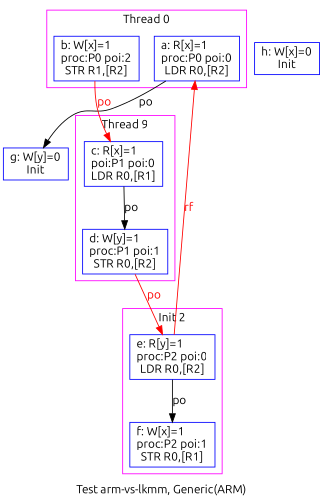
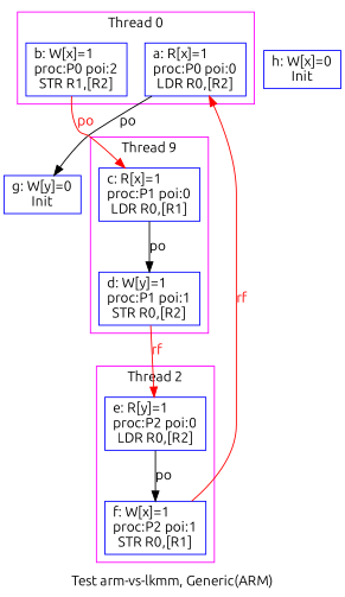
  digraph {
    fontname=Ubuntu
    label="Test arm-vs-lkmm, Generic(ARM)"
    node [color=blue fontname=Ubuntu shape=box]
    edge [color=black fontcolor=black fontname=Ubuntu]
    n1 [label="a: R[x]=1\lproc:P0 poi:0\lLDR R0,[R2]"]
    n2 [label="b: W[x]=1\lproc:P0 poi:2\lSTR R1,[R2]"]
-   n3 [label="c: R[x]=1\lpoi:P1 poi:0\lLDR R0,[R1]"]
+   n3 [label="c: R[x]=1\lproc:P1 poi:0\lLDR R0,[R1]"]
    n4 [label="d: W[y]=1\lproc:P1 poi:1\lSTR R0,[R2]"]
    n5 [label="e: R[y]=1\lproc:P2 poi:0\lLDR R0,[R2]"]
    n6 [label="f: W[x]=1\lproc:P2 poi:1\lSTR R0,[R1]"]
    n7 [label="g: W[y]=0\lInit"]
    n8 [label="h: W[x]=0\lInit"]
    subgraph cluster_1 {
      color=magenta
      label="Thread 0"
      rank=sink
      shape=box
      n1
      n2
    }
    subgraph cluster_2 {
      color=magenta
      label="Thread 9"
      rank=sink
      shape=box
      n3
      n4
    }
    subgraph cluster_3 {
      color=magenta
-     label="Init 2"
+     label="Thread 2"
      rank=sink
      shape=box
      n5
      n6
    }
    n1 -> n7 [label=po]
    n2 -> n3 [color=red fontcolor=red label=po]
    n3 -> n4 [label=po]
-   n4 -> n5 [color=red fontcolor=red label=po]
+   n4 -> n5 [color=red fontcolor=red label=rf]
    n5 -> n6 [label=po]
-   n5 -> n1 [color=red fontcolor=red label=rf]
+   n6 -> n1 [color=red fontcolor=red label=rf]
  }
